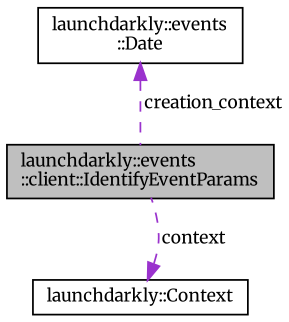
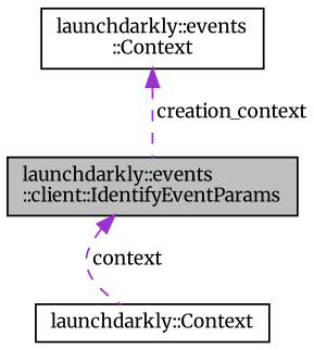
  digraph {
    fontname=Merriweather
    node [color=black fillcolor=white fontname=Merriweather fontsize=10 shape=record style=filled]
    edge [color=darkorchid3 dir=back fontname=Merriweather fontsize=10 labelfontname=Helvetica labelfontsize=10 style=dashed]
    n1 [fillcolor=grey75 fontcolor=black height=0.2 label="launchdarkly::events\l::client::IdentifyEventParams" width=0.4]
    n2 [height=0.2 label="launchdarkly::Context" width=0.4]
-   n3 [height=0.2 label="launchdarkly::events\l::Date" width=0.4]
-   n2 -> n1 [label=" context"]
+   n3 [height=0.2 label="launchdarkly::events\l::Context" width=0.4]
+   n1 -> n2 [label=" context"]
    n3 -> n1 [label=" creation_context"]
  }
